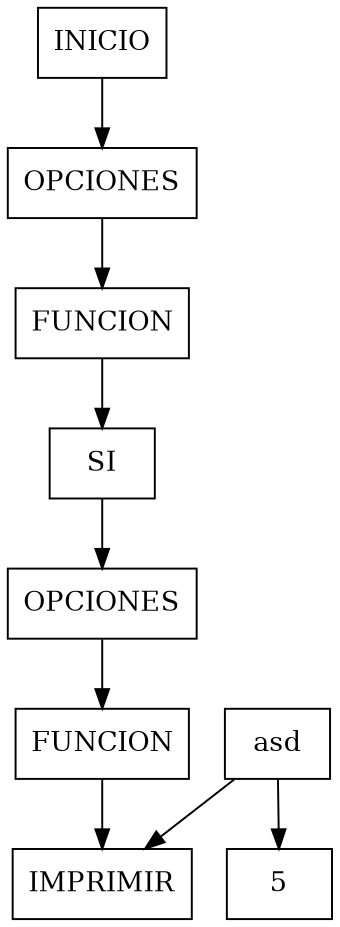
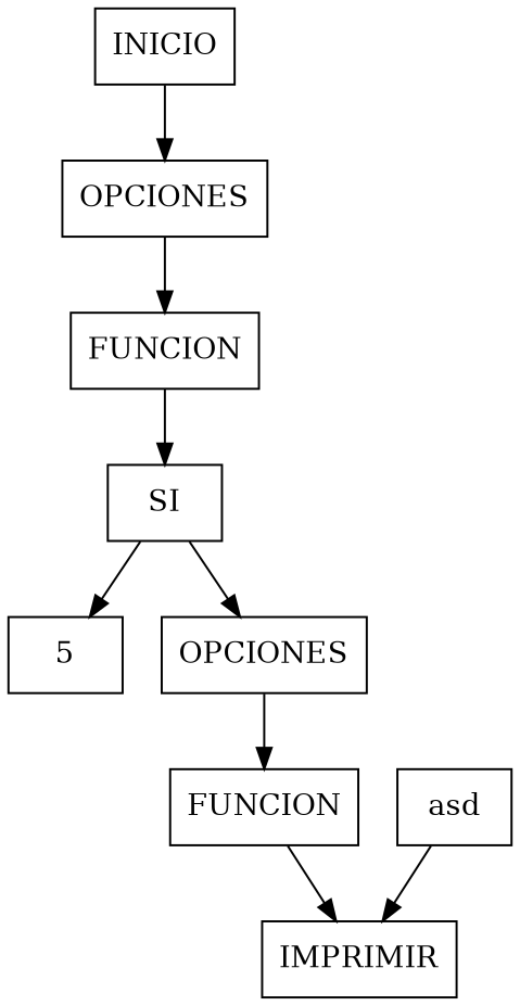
  digraph {
    rankdir=UD
    node [shape=box]
    n1 [label=INICIO]
    n2 [label=OPCIONES]
    n3 [label=FUNCION]
    n4 [label=SI]
    n5 [label=5]
    n6 [label=OPCIONES]
    n7 [label=FUNCION]
    n8 [label=IMPRIMIR]
    n9 [label=asd]
    n1 -> n2
    n2 -> n3
    n3 -> n4
-   n9 -> n5
+   n4 -> n5
    n4 -> n6
    n6 -> n7
    n7 -> n8
    n9 -> n8
  }
